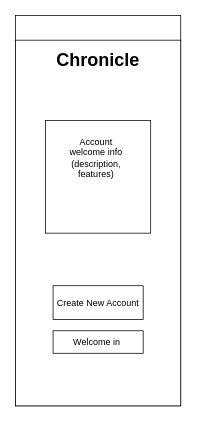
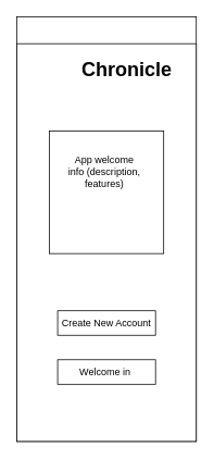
  <mxCell id="0" />
  <mxCell id="1" parent="0" />
  <mxCell id="2" value="" style="rounded=0;whiteSpace=wrap;html=1;" vertex="1" parent="1"><mxGeometry x="20" y="20" width="220" height="520" as="geometry" /></mxCell>
  <mxCell id="3" value="" style="endArrow=none;html=1;rounded=0;" edge="1" parent="1"><mxGeometry width="50" height="50" relative="1" as="geometry"><mxPoint x="220" y="60" as="sourcePoint" /><mxPoint x="220" y="60" as="targetPoint" /></mxGeometry></mxCell>
  <mxCell id="4" value="" style="rounded=0;whiteSpace=wrap;html=1;" vertex="1" parent="1"><mxGeometry x="20" y="53" width="220" height="487" as="geometry" /></mxCell>
  <mxCell id="5" value="" style="rounded=0;whiteSpace=wrap;html=1;" vertex="1" parent="1"><mxGeometry x="60" y="160" width="140" height="150" as="geometry" /></mxCell>
- <mxCell id="6" value="Account welcome info (description, features)" style="text;html=1;strokeColor=none;fillColor=none;align=center;verticalAlign=middle;whiteSpace=wrap;rounded=0;" vertex="1" parent="1"><mxGeometry x="80" y="185.5" width="95" height="49" as="geometry" /></mxCell>
+ <mxCell id="6" value="App welcome info (description, features)" style="text;html=1;strokeColor=none;fillColor=none;align=center;verticalAlign=middle;whiteSpace=wrap;rounded=0;" vertex="1" parent="1"><mxGeometry x="80" y="185.5" width="95" height="49" as="geometry" /></mxCell>
  <mxCell id="7" value="Welcome in&amp;nbsp;" style="rounded=0;whiteSpace=wrap;html=1;" vertex="1" parent="1"><mxGeometry x="70" y="440" width="120" height="30" as="geometry" /></mxCell>
- <mxCell id="8" value="&lt;div style=&quot;&quot;&gt;Create New Account&lt;/div&gt;" style="rounded=0;whiteSpace=wrap;html=1;align=center;verticalAlign=middle;" vertex="1" parent="1"><mxGeometry x="70" y="380" width="120" height="45" as="geometry" /></mxCell>
- <mxCell id="9" value="&lt;h1&gt;Chronicle&lt;/h1&gt;&lt;p&gt;&lt;br&gt;&lt;/p&gt;" style="text;html=1;strokeColor=none;fillColor=none;spacing=5;spacingTop=-20;whiteSpace=wrap;overflow=hidden;rounded=0;align=center;" vertex="1" parent="1"><mxGeometry x="65" y="60" width="130" height="40" as="geometry" /></mxCell>
+ <mxCell id="8" value="&lt;div style=&quot;&quot;&gt;Create New Account&lt;/div&gt;" style="rounded=0;whiteSpace=wrap;html=1;align=center;verticalAlign=middle;" vertex="1" parent="1"><mxGeometry x="70" y="380" width="120" height="30" as="geometry" /></mxCell>
+ <mxCell id="9" value="&lt;h1&gt;Chronicle&lt;/h1&gt;&lt;p&gt;&lt;br&gt;&lt;/p&gt;" style="text;html=1;strokeColor=none;fillColor=none;spacing=5;spacingTop=-20;whiteSpace=wrap;overflow=hidden;rounded=0;align=center;" vertex="1" parent="1"><mxGeometry x="90" y="65" width="130" height="40" as="geometry" /></mxCell>
